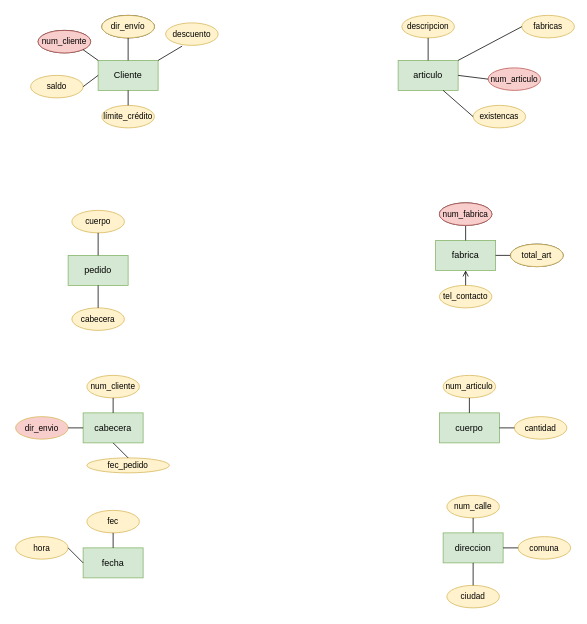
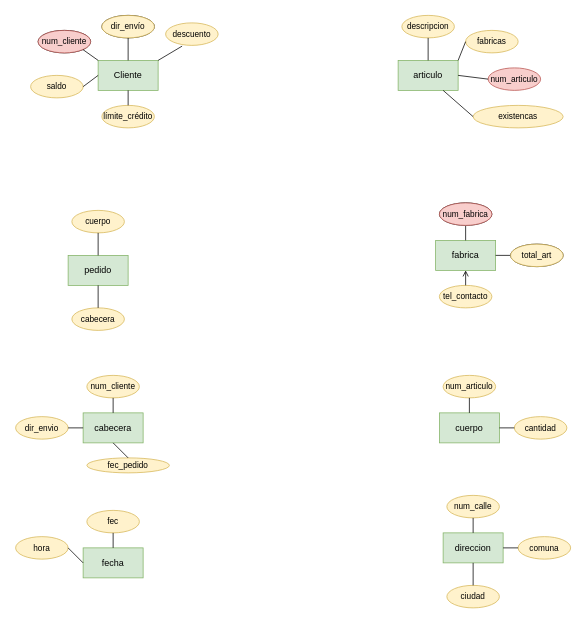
  <mxCell id="0" />
  <mxCell id="1" parent="0" />
  <mxCell id="2" value="Cliente" style="rounded=0;whiteSpace=wrap;html=1;fillColor=#d5e8d4;strokeColor=#82b366;" vertex="1" parent="1"><mxGeometry x="130" y="80" width="80" height="40" as="geometry" /></mxCell>
  <mxCell id="3" value="num_cliente" style="ellipse;whiteSpace=wrap;html=1;fontSize=11;" vertex="1" parent="1"><mxGeometry x="50" y="40" width="70" height="30" as="geometry" /></mxCell>
  <mxCell id="4" value="dir_envío" style="ellipse;whiteSpace=wrap;html=1;fontSize=11;" vertex="1" parent="1"><mxGeometry x="135" y="20" width="70" height="30" as="geometry" /></mxCell>
  <mxCell id="5" value="saldo" style="ellipse;whiteSpace=wrap;html=1;fontSize=11;fillColor=#fff2cc;strokeColor=#d6b656;" vertex="1" parent="1"><mxGeometry x="40" y="100" width="70" height="30" as="geometry" /></mxCell>
  <mxCell id="6" value="límite_crédito" style="ellipse;whiteSpace=wrap;html=1;fontSize=11;fillColor=#fff2cc;strokeColor=#d6b656;" vertex="1" parent="1"><mxGeometry x="135" y="140" width="70" height="30" as="geometry" /></mxCell>
  <mxCell id="7" value="articulo" style="rounded=0;whiteSpace=wrap;html=1;fillColor=#d5e8d4;strokeColor=#82b366;" vertex="1" parent="1"><mxGeometry x="530" y="80" width="80" height="40" as="geometry" /></mxCell>
  <mxCell id="8" value="num_cliente" style="ellipse;whiteSpace=wrap;html=1;fontSize=11;fillColor=#f8cecc;strokeColor=#b85450;" vertex="1" parent="1"><mxGeometry x="50" y="40" width="70" height="30" as="geometry" /></mxCell>
  <mxCell id="9" value="dir_envío" style="ellipse;whiteSpace=wrap;html=1;fontSize=11;fillColor=#fff2cc;strokeColor=#d6b656;" vertex="1" parent="1"><mxGeometry x="135" y="20" width="70" height="30" as="geometry" /></mxCell>
  <mxCell id="10" value="descuento" style="ellipse;whiteSpace=wrap;html=1;fontSize=11;fillColor=#fff2cc;strokeColor=#d6b656;" vertex="1" parent="1"><mxGeometry x="220" y="30" width="70" height="30" as="geometry" /></mxCell>
- <mxCell id="11" value="existencas" style="ellipse;whiteSpace=wrap;html=1;fontSize=11;fillColor=#fff2cc;strokeColor=#d6b656;" vertex="1" parent="1"><mxGeometry x="630" y="140" width="70" height="30" as="geometry" /></mxCell>
+ <mxCell id="11" value="existencas" style="ellipse;whiteSpace=wrap;html=1;fontSize=11;fillColor=#fff2cc;strokeColor=#d6b656;" vertex="1" parent="1"><mxGeometry x="630" y="140" width="120" height="30" as="geometry" /></mxCell>
  <mxCell id="12" value="num_articulo" style="ellipse;whiteSpace=wrap;html=1;fontSize=11;fillColor=#f8cecc;strokeColor=#b85450;" vertex="1" parent="1"><mxGeometry x="650" y="90" width="70" height="30" as="geometry" /></mxCell>
  <mxCell id="13" value="descripcion" style="ellipse;whiteSpace=wrap;html=1;fontSize=11;fillColor=#fff2cc;strokeColor=#d6b656;" vertex="1" parent="1"><mxGeometry x="535" y="20" width="70" height="30" as="geometry" /></mxCell>
- <mxCell id="14" value="fabricas" style="ellipse;whiteSpace=wrap;html=1;fontSize=11;fillColor=#fff2cc;strokeColor=#d6b656;" vertex="1" parent="1"><mxGeometry x="695" y="20" width="70" height="30" as="geometry" /></mxCell>
+ <mxCell id="14" value="fabricas" style="ellipse;whiteSpace=wrap;html=1;fontSize=11;fillColor=#fff2cc;strokeColor=#d6b656;" vertex="1" parent="1"><mxGeometry x="620" y="40" width="70" height="30" as="geometry" /></mxCell>
  <mxCell id="15" value="" style="endArrow=none;html=1;fontSize=11;exitX=0.5;exitY=0;exitDx=0;exitDy=0;" edge="1" parent="1" source="6"><mxGeometry width="50" height="50" relative="1" as="geometry"><mxPoint x="160" y="140" as="sourcePoint" /><mxPoint x="170" y="120" as="targetPoint" /></mxGeometry></mxCell>
  <mxCell id="16" value="" style="endArrow=none;html=1;fontSize=11;entryX=0;entryY=0.5;entryDx=0;entryDy=0;exitX=1;exitY=0.5;exitDx=0;exitDy=0;" edge="1" parent="1" source="5" target="2"><mxGeometry width="50" height="50" relative="1" as="geometry"><mxPoint x="70" y="190" as="sourcePoint" /><mxPoint x="120" y="140" as="targetPoint" /></mxGeometry></mxCell>
  <mxCell id="17" value="" style="endArrow=none;html=1;fontSize=11;entryX=1;entryY=1;entryDx=0;entryDy=0;exitX=0;exitY=0;exitDx=0;exitDy=0;" edge="1" parent="1" source="2" target="8"><mxGeometry width="50" height="50" relative="1" as="geometry"><mxPoint x="130" y="110" as="sourcePoint" /><mxPoint x="180" y="60" as="targetPoint" /></mxGeometry></mxCell>
  <mxCell id="18" value="" style="endArrow=none;html=1;fontSize=11;entryX=0.5;entryY=1;entryDx=0;entryDy=0;exitX=0.5;exitY=0;exitDx=0;exitDy=0;" edge="1" parent="1" source="2" target="9"><mxGeometry width="50" height="50" relative="1" as="geometry"><mxPoint x="300" y="130" as="sourcePoint" /><mxPoint x="350" y="80" as="targetPoint" /></mxGeometry></mxCell>
  <mxCell id="19" value="" style="endArrow=none;html=1;fontSize=11;entryX=0.314;entryY=1.033;entryDx=0;entryDy=0;entryPerimeter=0;exitX=1;exitY=0;exitDx=0;exitDy=0;" edge="1" parent="1" source="2" target="10"><mxGeometry width="50" height="50" relative="1" as="geometry"><mxPoint x="240" y="140" as="sourcePoint" /><mxPoint x="290" y="90" as="targetPoint" /></mxGeometry></mxCell>
  <mxCell id="20" value="" style="endArrow=none;html=1;fontSize=11;entryX=0.5;entryY=1;entryDx=0;entryDy=0;exitX=0.5;exitY=0;exitDx=0;exitDy=0;" edge="1" parent="1" source="7" target="13"><mxGeometry width="50" height="50" relative="1" as="geometry"><mxPoint x="490" y="120" as="sourcePoint" /><mxPoint x="540" y="70" as="targetPoint" /></mxGeometry></mxCell>
  <mxCell id="21" value="" style="endArrow=none;html=1;fontSize=11;entryX=0;entryY=0.5;entryDx=0;entryDy=0;exitX=1;exitY=0.5;exitDx=0;exitDy=0;" edge="1" parent="1" source="7" target="12"><mxGeometry width="50" height="50" relative="1" as="geometry"><mxPoint x="530" y="200" as="sourcePoint" /><mxPoint x="580" y="150" as="targetPoint" /></mxGeometry></mxCell>
  <mxCell id="22" value="" style="endArrow=none;html=1;fontSize=11;entryX=0.75;entryY=1;entryDx=0;entryDy=0;exitX=0;exitY=0.5;exitDx=0;exitDy=0;" edge="1" parent="1" source="11" target="7"><mxGeometry width="50" height="50" relative="1" as="geometry"><mxPoint x="560" y="210" as="sourcePoint" /><mxPoint x="610" y="160" as="targetPoint" /></mxGeometry></mxCell>
  <mxCell id="23" value="" style="endArrow=none;html=1;fontSize=11;entryX=0;entryY=0.5;entryDx=0;entryDy=0;exitX=1;exitY=0;exitDx=0;exitDy=0;" edge="1" parent="1" source="7" target="14"><mxGeometry width="50" height="50" relative="1" as="geometry"><mxPoint x="560" y="110" as="sourcePoint" /><mxPoint x="610" y="60" as="targetPoint" /></mxGeometry></mxCell>
  <mxCell id="24" value="pedido" style="rounded=0;whiteSpace=wrap;html=1;fillColor=#d5e8d4;strokeColor=#82b366;" vertex="1" parent="1"><mxGeometry x="90" y="340" width="80" height="40" as="geometry" /></mxCell>
  <mxCell id="25" value="cuerpo" style="ellipse;whiteSpace=wrap;html=1;fontSize=11;fillColor=#fff2cc;strokeColor=#d6b656;" vertex="1" parent="1"><mxGeometry x="95" y="280" width="70" height="30" as="geometry" /></mxCell>
  <mxCell id="26" value="cabecera" style="ellipse;whiteSpace=wrap;html=1;fontSize=11;fillColor=#fff2cc;strokeColor=#d6b656;" vertex="1" parent="1"><mxGeometry x="95" y="410" width="70" height="30" as="geometry" /></mxCell>
  <mxCell id="27" value="" style="endArrow=none;html=1;fontSize=11;entryX=0.5;entryY=1;entryDx=0;entryDy=0;exitX=0.5;exitY=0;exitDx=0;exitDy=0;" edge="1" parent="1" source="24" target="25"><mxGeometry width="50" height="50" relative="1" as="geometry"><mxPoint x="50" y="380" as="sourcePoint" /><mxPoint x="100" y="330" as="targetPoint" /></mxGeometry></mxCell>
  <mxCell id="28" value="" style="endArrow=none;html=1;fontSize=11;entryX=0.5;entryY=1;entryDx=0;entryDy=0;exitX=0.5;exitY=0;exitDx=0;exitDy=0;" edge="1" parent="1" source="26" target="24"><mxGeometry width="50" height="50" relative="1" as="geometry"><mxPoint x="85" y="450" as="sourcePoint" /><mxPoint x="135" y="400" as="targetPoint" /></mxGeometry></mxCell>
  <mxCell id="29" value="fabrica" style="rounded=0;whiteSpace=wrap;html=1;fillColor=#d5e8d4;strokeColor=#82b366;" vertex="1" parent="1"><mxGeometry x="580" y="320" width="80" height="40" as="geometry" /></mxCell>
  <mxCell id="30" value="num_fabrica" style="ellipse;whiteSpace=wrap;html=1;fontSize=11;" vertex="1" parent="1"><mxGeometry x="585" y="270" width="70" height="30" as="geometry" /></mxCell>
  <mxCell id="31" value="tel_contacto" style="ellipse;whiteSpace=wrap;html=1;fontSize=11;fillColor=#fff2cc;strokeColor=#d6b656;" vertex="1" parent="1"><mxGeometry x="585" y="380" width="70" height="30" as="geometry" /></mxCell>
  <mxCell id="32" value="" style="endArrow=none;html=1;fontSize=11;entryX=0.5;entryY=1;entryDx=0;entryDy=0;exitX=0.5;exitY=0;exitDx=0;exitDy=0;" edge="1" parent="1" source="29" target="30"><mxGeometry width="50" height="50" relative="1" as="geometry"><mxPoint x="540" y="360" as="sourcePoint" /><mxPoint x="590" y="310" as="targetPoint" /></mxGeometry></mxCell>
  <mxCell id="33" value="" style="endArrow=open;html=1;fontSize=11;entryX=0.5;entryY=1;entryDx=0;entryDy=0;exitX=0.5;exitY=0;exitDx=0;exitDy=0;" edge="1" parent="1" source="31" target="29"><mxGeometry width="50" height="50" relative="1" as="geometry"><mxPoint x="575" y="430" as="sourcePoint" /><mxPoint x="625" y="380" as="targetPoint" /></mxGeometry></mxCell>
  <mxCell id="34" value="total_art" style="ellipse;whiteSpace=wrap;html=1;fontSize=11;" vertex="1" parent="1"><mxGeometry x="680" y="325" width="70" height="30" as="geometry" /></mxCell>
  <mxCell id="35" value="" style="endArrow=none;html=1;fontSize=11;entryX=0;entryY=0.5;entryDx=0;entryDy=0;exitX=1;exitY=0.5;exitDx=0;exitDy=0;" edge="1" parent="1" source="29" target="34"><mxGeometry width="50" height="50" relative="1" as="geometry"><mxPoint x="400" y="250" as="sourcePoint" /><mxPoint x="450" y="200" as="targetPoint" /></mxGeometry></mxCell>
  <mxCell id="36" value="cabecera" style="rounded=0;whiteSpace=wrap;html=1;fillColor=#d5e8d4;strokeColor=#82b366;" vertex="1" parent="1"><mxGeometry x="110" y="550" width="80" height="40" as="geometry" /></mxCell>
  <mxCell id="37" value="num_cliente" style="ellipse;whiteSpace=wrap;html=1;fontSize=11;fillColor=#fff2cc;strokeColor=#d6b656;" vertex="1" parent="1"><mxGeometry x="115" y="500" width="70" height="30" as="geometry" /></mxCell>
  <mxCell id="38" value="fec_pedido" style="ellipse;whiteSpace=wrap;html=1;fontSize=11;fillColor=#fff2cc;strokeColor=#d6b656;" vertex="1" parent="1"><mxGeometry x="115" y="610" width="110" height="20" as="geometry" /></mxCell>
  <mxCell id="39" value="" style="endArrow=none;html=1;fontSize=11;entryX=0.5;entryY=1;entryDx=0;entryDy=0;exitX=0.5;exitY=0;exitDx=0;exitDy=0;" edge="1" parent="1" source="36" target="37"><mxGeometry width="50" height="50" relative="1" as="geometry"><mxPoint x="70" y="590" as="sourcePoint" /><mxPoint x="120" y="540" as="targetPoint" /></mxGeometry></mxCell>
  <mxCell id="40" value="" style="endArrow=none;html=1;fontSize=11;entryX=0.5;entryY=1;entryDx=0;entryDy=0;exitX=0.5;exitY=0;exitDx=0;exitDy=0;" edge="1" parent="1" source="38" target="36"><mxGeometry width="50" height="50" relative="1" as="geometry"><mxPoint x="105" y="660" as="sourcePoint" /><mxPoint x="155" y="610" as="targetPoint" /></mxGeometry></mxCell>
- <mxCell id="41" value="dir_envio" style="ellipse;whiteSpace=wrap;html=1;fontSize=11;fillColor=#f8cecc;strokeColor=#d6b656;" vertex="1" parent="1"><mxGeometry x="20" y="555" width="70" height="30" as="geometry" /></mxCell>
+ <mxCell id="41" value="dir_envio" style="ellipse;whiteSpace=wrap;html=1;fontSize=11;fillColor=#fff2cc;strokeColor=#d6b656;" vertex="1" parent="1"><mxGeometry x="20" y="555" width="70" height="30" as="geometry" /></mxCell>
  <mxCell id="42" value="" style="endArrow=none;html=1;fontSize=11;entryX=1;entryY=0.5;entryDx=0;entryDy=0;exitX=0;exitY=0.5;exitDx=0;exitDy=0;" edge="1" parent="1" source="36" target="41"><mxGeometry width="50" height="50" relative="1" as="geometry"><mxPoint x="400" y="540" as="sourcePoint" /><mxPoint x="450" y="490" as="targetPoint" /></mxGeometry></mxCell>
  <mxCell id="43" value="cuerpo" style="rounded=0;whiteSpace=wrap;html=1;fillColor=#d5e8d4;strokeColor=#82b366;" vertex="1" parent="1"><mxGeometry x="585" y="550" width="80" height="40" as="geometry" /></mxCell>
  <mxCell id="44" value="num_articulo" style="ellipse;whiteSpace=wrap;html=1;fontSize=11;fillColor=#fff2cc;strokeColor=#d6b656;" vertex="1" parent="1"><mxGeometry x="590" y="500" width="70" height="30" as="geometry" /></mxCell>
  <mxCell id="45" value="" style="endArrow=none;html=1;fontSize=11;entryX=0.5;entryY=1;entryDx=0;entryDy=0;exitX=0.5;exitY=0;exitDx=0;exitDy=0;" edge="1" parent="1" source="43" target="44"><mxGeometry width="50" height="50" relative="1" as="geometry"><mxPoint x="545" y="590" as="sourcePoint" /><mxPoint x="595" y="540" as="targetPoint" /></mxGeometry></mxCell>
  <mxCell id="46" value="cantidad" style="ellipse;whiteSpace=wrap;html=1;fontSize=11;fillColor=#fff2cc;strokeColor=#d6b656;" vertex="1" parent="1"><mxGeometry x="685" y="555" width="70" height="30" as="geometry" /></mxCell>
  <mxCell id="47" value="" style="endArrow=none;html=1;fontSize=11;entryX=0;entryY=0.5;entryDx=0;entryDy=0;exitX=1;exitY=0.5;exitDx=0;exitDy=0;" edge="1" parent="1" source="43" target="46"><mxGeometry width="50" height="50" relative="1" as="geometry"><mxPoint x="405" y="480" as="sourcePoint" /><mxPoint x="455" y="430" as="targetPoint" /></mxGeometry></mxCell>
  <mxCell id="48" value="direccion" style="rounded=0;whiteSpace=wrap;html=1;fillColor=#d5e8d4;strokeColor=#82b366;" vertex="1" parent="1"><mxGeometry x="590" y="710" width="80" height="40" as="geometry" /></mxCell>
  <mxCell id="49" value="num_calle" style="ellipse;whiteSpace=wrap;html=1;fontSize=11;fillColor=#fff2cc;strokeColor=#d6b656;" vertex="1" parent="1"><mxGeometry x="595" y="660" width="70" height="30" as="geometry" /></mxCell>
  <mxCell id="50" value="" style="endArrow=none;html=1;fontSize=11;entryX=0.5;entryY=1;entryDx=0;entryDy=0;exitX=0.5;exitY=0;exitDx=0;exitDy=0;" edge="1" parent="1" source="48" target="49"><mxGeometry width="50" height="50" relative="1" as="geometry"><mxPoint x="550" y="750" as="sourcePoint" /><mxPoint x="600" y="700" as="targetPoint" /></mxGeometry></mxCell>
  <mxCell id="51" value="comuna" style="ellipse;whiteSpace=wrap;html=1;fontSize=11;fillColor=#fff2cc;strokeColor=#d6b656;" vertex="1" parent="1"><mxGeometry x="690" y="715" width="70" height="30" as="geometry" /></mxCell>
  <mxCell id="52" value="" style="endArrow=none;html=1;fontSize=11;entryX=0;entryY=0.5;entryDx=0;entryDy=0;exitX=1;exitY=0.5;exitDx=0;exitDy=0;" edge="1" parent="1" source="48" target="51"><mxGeometry width="50" height="50" relative="1" as="geometry"><mxPoint x="410" y="640" as="sourcePoint" /><mxPoint x="460" y="590" as="targetPoint" /></mxGeometry></mxCell>
  <mxCell id="53" value="ciudad" style="ellipse;whiteSpace=wrap;html=1;fontSize=11;fillColor=#fff2cc;strokeColor=#d6b656;" vertex="1" parent="1"><mxGeometry x="595" y="780" width="70" height="30" as="geometry" /></mxCell>
  <mxCell id="54" value="" style="endArrow=none;html=1;fontSize=11;entryX=0.5;entryY=1;entryDx=0;entryDy=0;exitX=0.5;exitY=0;exitDx=0;exitDy=0;" edge="1" parent="1" source="53" target="48"><mxGeometry width="50" height="50" relative="1" as="geometry"><mxPoint x="510" y="790" as="sourcePoint" /><mxPoint x="560" y="740" as="targetPoint" /></mxGeometry></mxCell>
  <mxCell id="55" value="fecha" style="rounded=0;whiteSpace=wrap;html=1;fillColor=#d5e8d4;strokeColor=#82b366;" vertex="1" parent="1"><mxGeometry x="110" y="730" width="80" height="40" as="geometry" /></mxCell>
  <mxCell id="56" value="fec" style="ellipse;whiteSpace=wrap;html=1;fontSize=11;fillColor=#fff2cc;strokeColor=#d6b656;" vertex="1" parent="1"><mxGeometry x="115" y="680" width="70" height="30" as="geometry" /></mxCell>
  <mxCell id="57" value="" style="endArrow=none;html=1;fontSize=11;entryX=0.5;entryY=1;entryDx=0;entryDy=0;exitX=0.5;exitY=0;exitDx=0;exitDy=0;" edge="1" parent="1" source="55" target="56"><mxGeometry width="50" height="50" relative="1" as="geometry"><mxPoint x="70" y="770" as="sourcePoint" /><mxPoint x="120" y="720" as="targetPoint" /></mxGeometry></mxCell>
  <mxCell id="58" value="hora" style="ellipse;whiteSpace=wrap;html=1;fontSize=11;fillColor=#fff2cc;strokeColor=#d6b656;" vertex="1" parent="1"><mxGeometry x="20" y="715" width="70" height="30" as="geometry" /></mxCell>
  <mxCell id="59" value="" style="endArrow=none;html=1;fontSize=11;entryX=1;entryY=0.5;entryDx=0;entryDy=0;exitX=0;exitY=0.5;exitDx=0;exitDy=0;" edge="1" parent="1" source="55" target="58"><mxGeometry width="50" height="50" relative="1" as="geometry"><mxPoint x="400" y="720" as="sourcePoint" /><mxPoint x="450" y="670" as="targetPoint" /></mxGeometry></mxCell>
  <mxCell id="60" value="num_fabrica" style="ellipse;whiteSpace=wrap;html=1;fontSize=11;fillColor=#f8cecc;strokeColor=#b85450;" vertex="1" parent="1"><mxGeometry x="585" y="270" width="70" height="30" as="geometry" /></mxCell>
  <mxCell id="61" value="total_art" style="ellipse;whiteSpace=wrap;html=1;fontSize=11;fillColor=#fff2cc;strokeColor=#d6b656;" vertex="1" parent="1"><mxGeometry x="680" y="325" width="70" height="30" as="geometry" /></mxCell>
